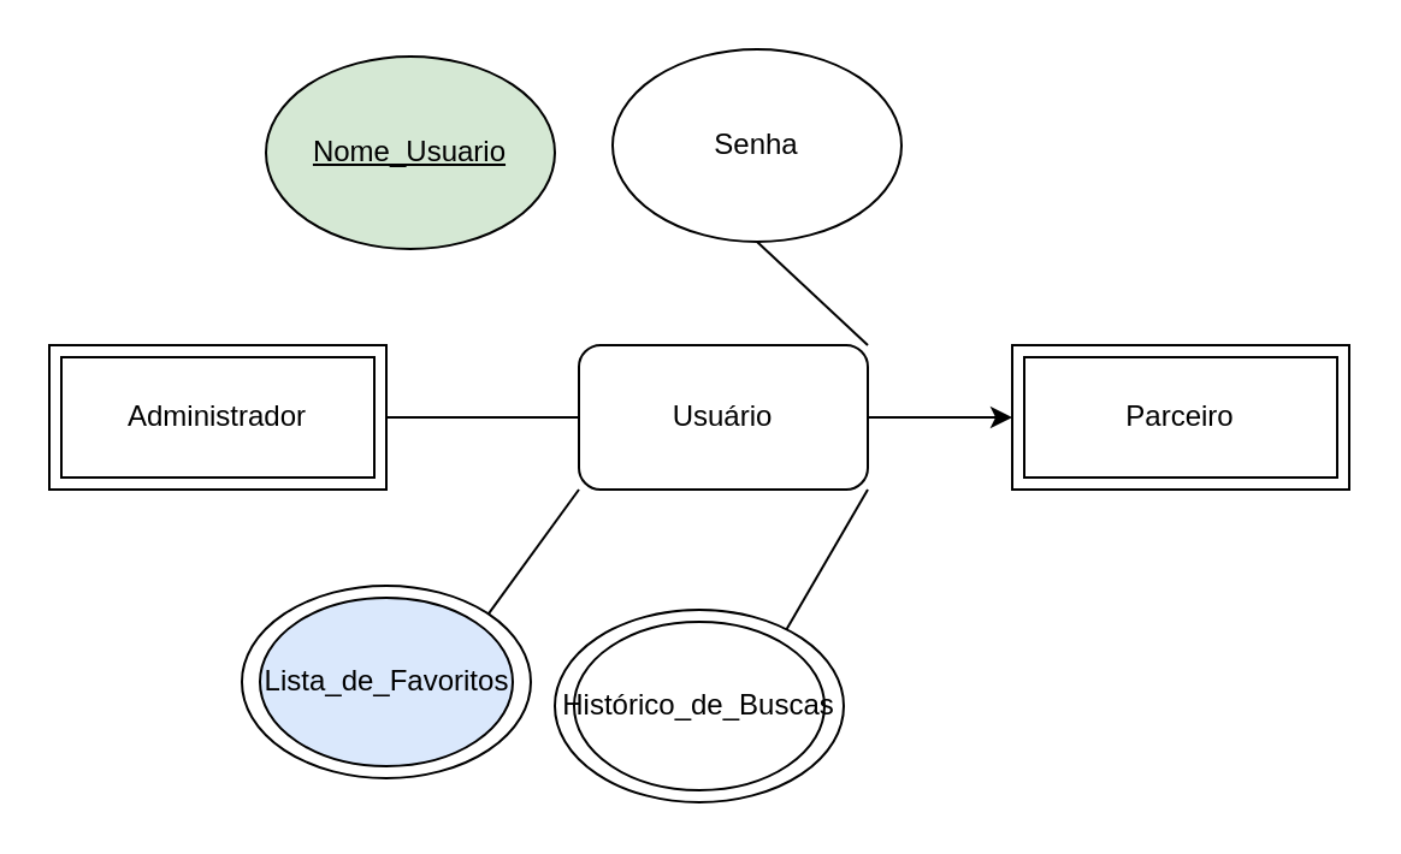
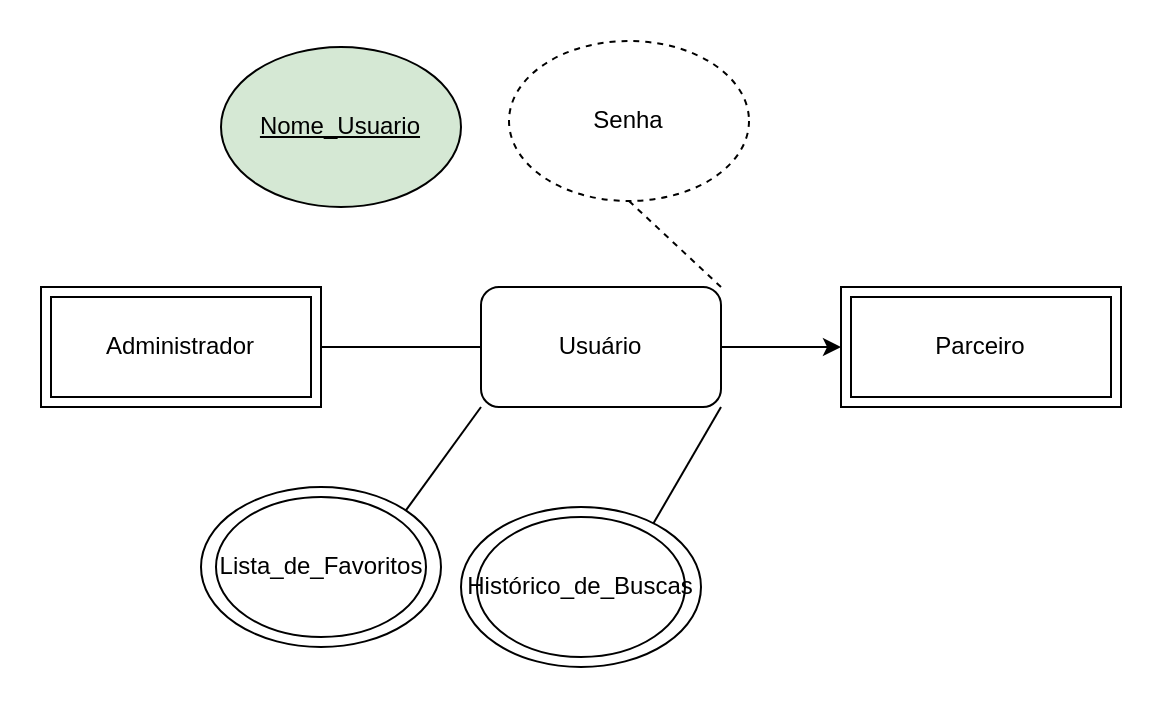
  <mxCell id="0" />
  <mxCell id="1" parent="0" />
  <mxCell id="2" value="Usuário" style="whiteSpace=wrap;html=1;rounded=1;" vertex="1" parent="1"><mxGeometry x="240" y="143" width="120" height="60" as="geometry" /></mxCell>
  <mxCell id="3" value="Nome_Usuario" style="ellipse;whiteSpace=wrap;html=1;fontStyle=4;fillColor=#d5e8d4;" vertex="1" parent="1"><mxGeometry x="110" y="23" width="120" height="80" as="geometry" /></mxCell>
- <mxCell id="4" value="Senha" style="ellipse;whiteSpace=wrap;html=1;" vertex="1" parent="1"><mxGeometry x="254" y="20" width="120" height="80" as="geometry" /></mxCell>
+ <mxCell id="4" value="Senha" style="ellipse;whiteSpace=wrap;html=1;dashed=1;" vertex="1" parent="1"><mxGeometry x="254" y="20" width="120" height="80" as="geometry" /></mxCell>
  <mxCell id="5" value="" style="endArrow=none;html=1;rounded=0;exitX=1;exitY=0;exitDx=0;exitDy=0;entryX=0;entryY=1;entryDx=0;entryDy=0;" edge="1" parent="1" target="2"><mxGeometry width="50" height="50" relative="1" as="geometry"><mxPoint x="202.426" y="254.716" as="sourcePoint" /><mxPoint x="240" y="223" as="targetPoint" /></mxGeometry></mxCell>
- <mxCell id="6" value="" style="endArrow=none;html=1;rounded=0;entryX=0.5;entryY=1;entryDx=0;entryDy=0;exitX=1;exitY=0;exitDx=0;exitDy=0;" edge="1" parent="1" source="2" target="4"><mxGeometry width="50" height="50" relative="1" as="geometry"><mxPoint x="360" y="143" as="sourcePoint" /><mxPoint x="410" y="93" as="targetPoint" /></mxGeometry></mxCell>
+ <mxCell id="6" value="" style="endArrow=none;html=1;rounded=0;entryX=0.5;entryY=1;entryDx=0;entryDy=0;exitX=1;exitY=0;exitDx=0;exitDy=0;dashed=1;" edge="1" parent="1" source="2" target="4"><mxGeometry width="50" height="50" relative="1" as="geometry"><mxPoint x="360" y="143" as="sourcePoint" /><mxPoint x="410" y="93" as="targetPoint" /></mxGeometry></mxCell>
  <mxCell id="7" value="" style="endArrow=none;html=1;rounded=0;entryX=1;entryY=1;entryDx=0;entryDy=0;exitX=1;exitY=0;exitDx=0;exitDy=0;" edge="1" parent="1" target="2"><mxGeometry width="50" height="50" relative="1" as="geometry"><mxPoint x="324.945" y="263.37" as="sourcePoint" /><mxPoint x="440" y="193" as="targetPoint" /></mxGeometry></mxCell>
  <mxCell id="8" value="" style="endArrow=none;html=1;rounded=0;exitX=1;exitY=0.5;exitDx=0;exitDy=0;" edge="1" parent="1" source="16"><mxGeometry width="50" height="50" relative="1" as="geometry"><mxPoint x="360" y="173" as="sourcePoint" /><mxPoint x="460" y="173" as="targetPoint" /></mxGeometry></mxCell>
  <mxCell id="9" value="" style="ellipse;whiteSpace=wrap;html=1;fontColor=none;noLabel=1;labelBackgroundColor=none;" vertex="1" parent="1"><mxGeometry y="243" width="120" height="80" as="geometry" x="100" /></mxCell>
- <mxCell id="10" value="Lista_de_Favoritos" style="ellipse;whiteSpace=wrap;html=1;fillColor=#dae8fc;" vertex="1" parent="1"><mxGeometry x="107.5" y="248" width="105" height="70" as="geometry" /></mxCell>
+ <mxCell id="10" value="Lista_de_Favoritos" style="ellipse;whiteSpace=wrap;html=1;" vertex="1" parent="1"><mxGeometry x="107.5" y="248" width="105" height="70" as="geometry" /></mxCell>
  <mxCell id="11" value="" style="ellipse;whiteSpace=wrap;html=1;fontColor=none;noLabel=1;labelBackgroundColor=none;" vertex="1" parent="1"><mxGeometry x="230" y="253" width="120" height="80" as="geometry" /></mxCell>
  <mxCell id="12" value="Histórico_de_Buscas" style="ellipse;whiteSpace=wrap;html=1;" vertex="1" parent="1"><mxGeometry x="238" y="258" width="104" height="70" as="geometry" /></mxCell>
  <mxCell id="13" value="" style="endArrow=none;html=1;rounded=0;exitX=1;exitY=0.5;exitDx=0;exitDy=0;entryX=0;entryY=0.5;entryDx=0;entryDy=0;" edge="1" parent="1" target="2"><mxGeometry width="50" height="50" relative="1" as="geometry"><mxPoint x="160" y="173" as="sourcePoint" /><mxPoint x="210" y="163" as="targetPoint" /></mxGeometry></mxCell>
  <mxCell id="14" value="Administrador" style="shape=ext;margin=3;double=1;whiteSpace=wrap;html=1;align=center;" vertex="1" parent="1"><mxGeometry x="20" y="143" width="140" height="60" as="geometry" /></mxCell>
  <mxCell id="15" value="" style="endArrow=classic;html=1;rounded=0;exitX=1;exitY=0.5;exitDx=0;exitDy=0;" edge="1" parent="1" source="2" target="16"><mxGeometry width="50" height="50" relative="1" as="geometry"><mxPoint x="360" y="173" as="sourcePoint" /><mxPoint x="460" y="173" as="targetPoint" /></mxGeometry></mxCell>
  <mxCell id="16" value="Parceiro" style="shape=ext;margin=3;double=1;whiteSpace=wrap;html=1;align=center;" vertex="1" parent="1"><mxGeometry x="420" y="143" width="140" height="60" as="geometry" /></mxCell>
